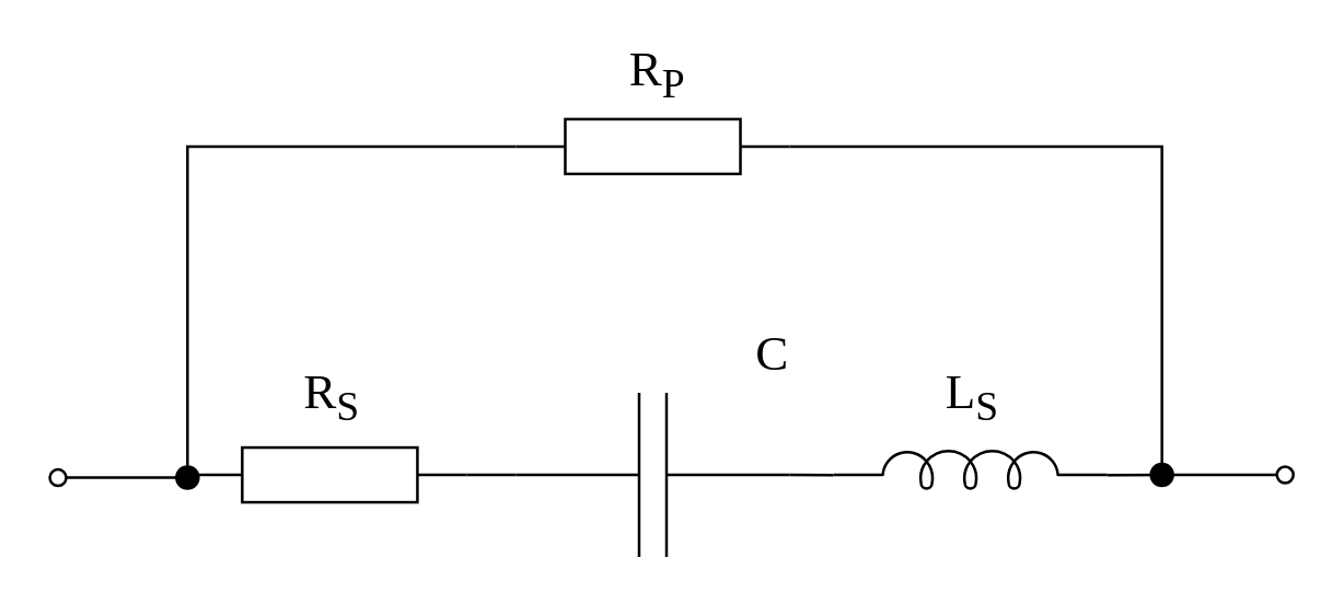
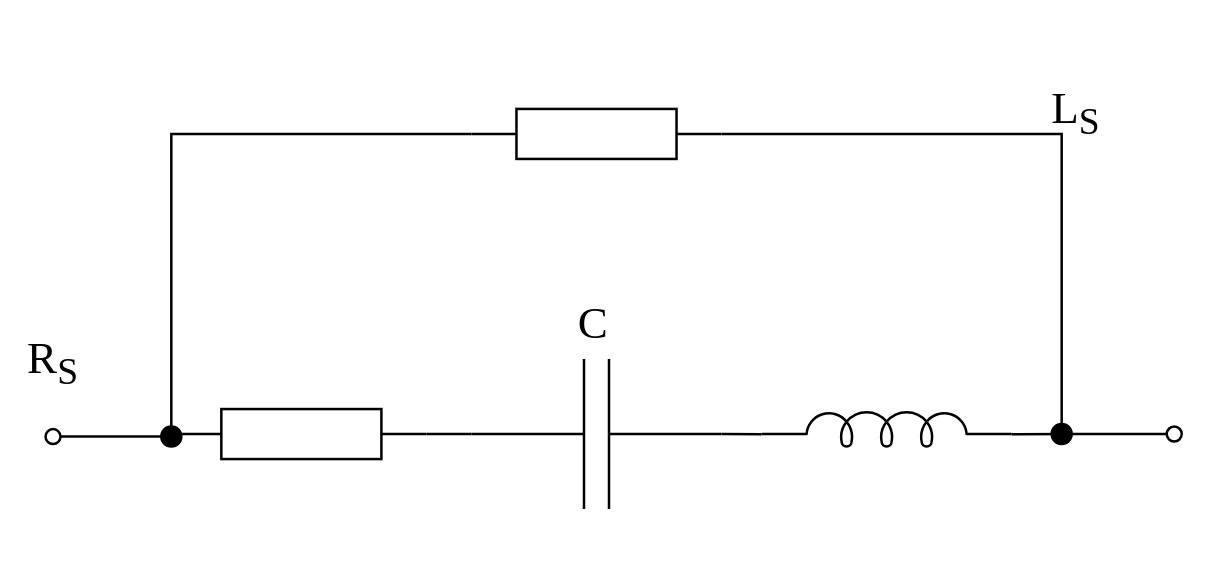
  <mxCell id="0" />
  <mxCell id="1" parent="0" />
  <mxCell id="2" value="" style="pointerEvents=1;verticalLabelPosition=bottom;shadow=0;dashed=0;align=center;html=1;verticalAlign=top;shape=mxgraph.electrical.inductors.inductor_5;" parent="1" vertex="1"><mxGeometry x="304" y="164" width="100" height="14" as="geometry" /></mxCell>
  <mxCell id="3" value="" style="pointerEvents=1;verticalLabelPosition=bottom;shadow=0;dashed=0;align=center;html=1;verticalAlign=top;shape=mxgraph.electrical.capacitors.capacitor_1;" parent="1" vertex="1"><mxGeometry x="188" y="143" width="100" height="60" as="geometry" /></mxCell>
  <mxCell id="4" value="" style="pointerEvents=1;verticalLabelPosition=bottom;shadow=0;dashed=0;align=center;html=1;verticalAlign=top;shape=mxgraph.electrical.resistors.resistor_1;" parent="1" vertex="1"><mxGeometry x="70" y="163" width="100" height="20" as="geometry" /></mxCell>
  <mxCell id="5" style="edgeStyle=orthogonalEdgeStyle;rounded=0;orthogonalLoop=1;jettySize=auto;html=1;exitX=1;exitY=0.5;exitDx=0;exitDy=0;exitPerimeter=0;entryX=0.5;entryY=0;entryDx=0;entryDy=0;endArrow=none;endFill=0;" parent="1" source="6" target="13" edge="1"><mxGeometry relative="1" as="geometry" /></mxCell>
  <mxCell id="6" value="" style="pointerEvents=1;verticalLabelPosition=bottom;shadow=0;dashed=0;align=center;html=1;verticalAlign=top;shape=mxgraph.electrical.resistors.resistor_1;" parent="1" vertex="1"><mxGeometry x="188" y="43" width="100" height="20" as="geometry" /></mxCell>
  <mxCell id="7" style="edgeStyle=orthogonalEdgeStyle;rounded=0;orthogonalLoop=1;jettySize=auto;html=1;exitX=1;exitY=0.5;exitDx=0;exitDy=0;exitPerimeter=0;entryX=0;entryY=0.5;entryDx=0;entryDy=0;entryPerimeter=0;endArrow=none;endFill=0;" parent="1" source="4" target="3" edge="1"><mxGeometry relative="1" as="geometry" /></mxCell>
  <mxCell id="8" style="edgeStyle=orthogonalEdgeStyle;rounded=0;orthogonalLoop=1;jettySize=auto;html=1;exitX=1;exitY=0.5;exitDx=0;exitDy=0;exitPerimeter=0;entryX=0;entryY=0.645;entryDx=0;entryDy=0;entryPerimeter=0;endArrow=none;endFill=0;" parent="1" source="3" target="2" edge="1"><mxGeometry relative="1" as="geometry" /></mxCell>
  <mxCell id="9" style="edgeStyle=orthogonalEdgeStyle;rounded=0;orthogonalLoop=1;jettySize=auto;html=1;exitX=1;exitY=0.5;exitDx=0;exitDy=0;exitPerimeter=0;entryX=1;entryY=0.645;entryDx=0;entryDy=0;entryPerimeter=0;endArrow=none;endFill=0;" parent="1" source="13" target="2" edge="1"><mxGeometry relative="1" as="geometry" /></mxCell>
  <mxCell id="10" style="edgeStyle=orthogonalEdgeStyle;rounded=0;orthogonalLoop=1;jettySize=auto;html=1;exitX=0;exitY=0.5;exitDx=0;exitDy=0;endArrow=oval;endFill=0;" parent="1" source="11" edge="1"><mxGeometry relative="1" as="geometry"><mxPoint x="20.702" y="174.018" as="targetPoint" /></mxGeometry></mxCell>
  <mxCell id="11" value="" style="ellipse;whiteSpace=wrap;html=1;aspect=fixed;fillColor=#000000;" parent="1" vertex="1"><mxGeometry x="64" y="170" width="8" height="8" as="geometry" /></mxCell>
  <mxCell id="12" style="edgeStyle=orthogonalEdgeStyle;rounded=0;orthogonalLoop=1;jettySize=auto;html=1;exitX=1;exitY=0.5;exitDx=0;exitDy=0;endArrow=oval;endFill=0;" parent="1" source="13" edge="1"><mxGeometry relative="1" as="geometry"><mxPoint x="469" y="173" as="targetPoint" /><mxPoint x="426" y="172.77" as="sourcePoint" /><Array as="points"><mxPoint x="453" y="173" /></Array></mxGeometry></mxCell>
  <mxCell id="13" value="" style="ellipse;whiteSpace=wrap;html=1;aspect=fixed;fillColor=#000000;" parent="1" vertex="1"><mxGeometry x="420" y="169" width="8" height="8" as="geometry" /></mxCell>
  <mxCell id="14" style="edgeStyle=orthogonalEdgeStyle;rounded=0;orthogonalLoop=1;jettySize=auto;html=1;exitX=0;exitY=0.5;exitDx=0;exitDy=0;exitPerimeter=0;entryX=-0.02;entryY=0.438;entryDx=0;entryDy=0;entryPerimeter=0;endArrow=none;endFill=0;" parent="1" source="6" target="4" edge="1"><mxGeometry relative="1" as="geometry" /></mxCell>
- <mxCell id="15" value="&lt;font style=&quot;font-size: 18px;&quot; face=&quot;Times New Roman&quot;&gt;R&lt;sub&gt;S&lt;/sub&gt;&lt;/font&gt;" style="text;strokeColor=none;align=center;fillColor=none;html=1;verticalAlign=middle;whiteSpace=wrap;rounded=0;fontSize=18;" parent="1" vertex="1"><mxGeometry x="110" y="138" width="22" height="14" as="geometry" /></mxCell>
- <mxCell id="16" value="&lt;font style=&quot;font-size: 18px;&quot; face=&quot;Times New Roman&quot;&gt;C&lt;/font&gt;" style="text;strokeColor=none;align=center;fillColor=none;html=1;verticalAlign=middle;whiteSpace=wrap;rounded=0;fontSize=18;" parent="1" vertex="1"><mxGeometry x="271" y="122" width="22" height="14" as="geometry" /></mxCell>
- <mxCell id="17" value="&lt;font style=&quot;font-size: 18px;&quot; face=&quot;Times New Roman&quot;&gt;L&lt;sub&gt;S&lt;/sub&gt;&lt;/font&gt;" style="text;strokeColor=none;align=center;fillColor=none;html=1;verticalAlign=middle;whiteSpace=wrap;rounded=0;fontSize=18;" parent="1" vertex="1"><mxGeometry x="344" y="138" width="22" height="14" as="geometry" /></mxCell>
- <mxCell id="18" value="&lt;font style=&quot;font-size: 18px;&quot; face=&quot;Times New Roman&quot;&gt;R&lt;sub&gt;P&lt;/sub&gt;&lt;/font&gt;" style="text;strokeColor=none;align=center;fillColor=none;html=1;verticalAlign=middle;whiteSpace=wrap;rounded=0;fontSize=18;" parent="1" vertex="1"><mxGeometry x="229" y="20" width="22" height="14" as="geometry" /></mxCell>
+ <mxCell id="15" value="&lt;font style=&quot;font-size: 18px;&quot; face=&quot;Times New Roman&quot;&gt;R&lt;sub&gt;S&lt;/sub&gt;&lt;/font&gt;" style="text;strokeColor=none;align=center;fillColor=none;html=1;verticalAlign=middle;whiteSpace=wrap;rounded=0;fontSize=18;" parent="1" vertex="1"><mxGeometry x="10" y="138" width="22" height="14" as="geometry" /></mxCell>
+ <mxCell id="16" value="&lt;font style=&quot;font-size: 18px;&quot; face=&quot;Times New Roman&quot;&gt;C&lt;/font&gt;" style="text;strokeColor=none;align=center;fillColor=none;html=1;verticalAlign=middle;whiteSpace=wrap;rounded=0;fontSize=18;" parent="1" vertex="1"><mxGeometry x="226" y="122" width="22" height="14" as="geometry" /></mxCell>
+ <mxCell id="17" value="&lt;font style=&quot;font-size: 18px;&quot; face=&quot;Times New Roman&quot;&gt;L&lt;sub&gt;S&lt;/sub&gt;&lt;/font&gt;" style="text;strokeColor=none;align=center;fillColor=none;html=1;verticalAlign=middle;whiteSpace=wrap;rounded=0;fontSize=18;" parent="1" vertex="1"><mxGeometry x="419" y="38" width="22" height="14" as="geometry" /></mxCell>
